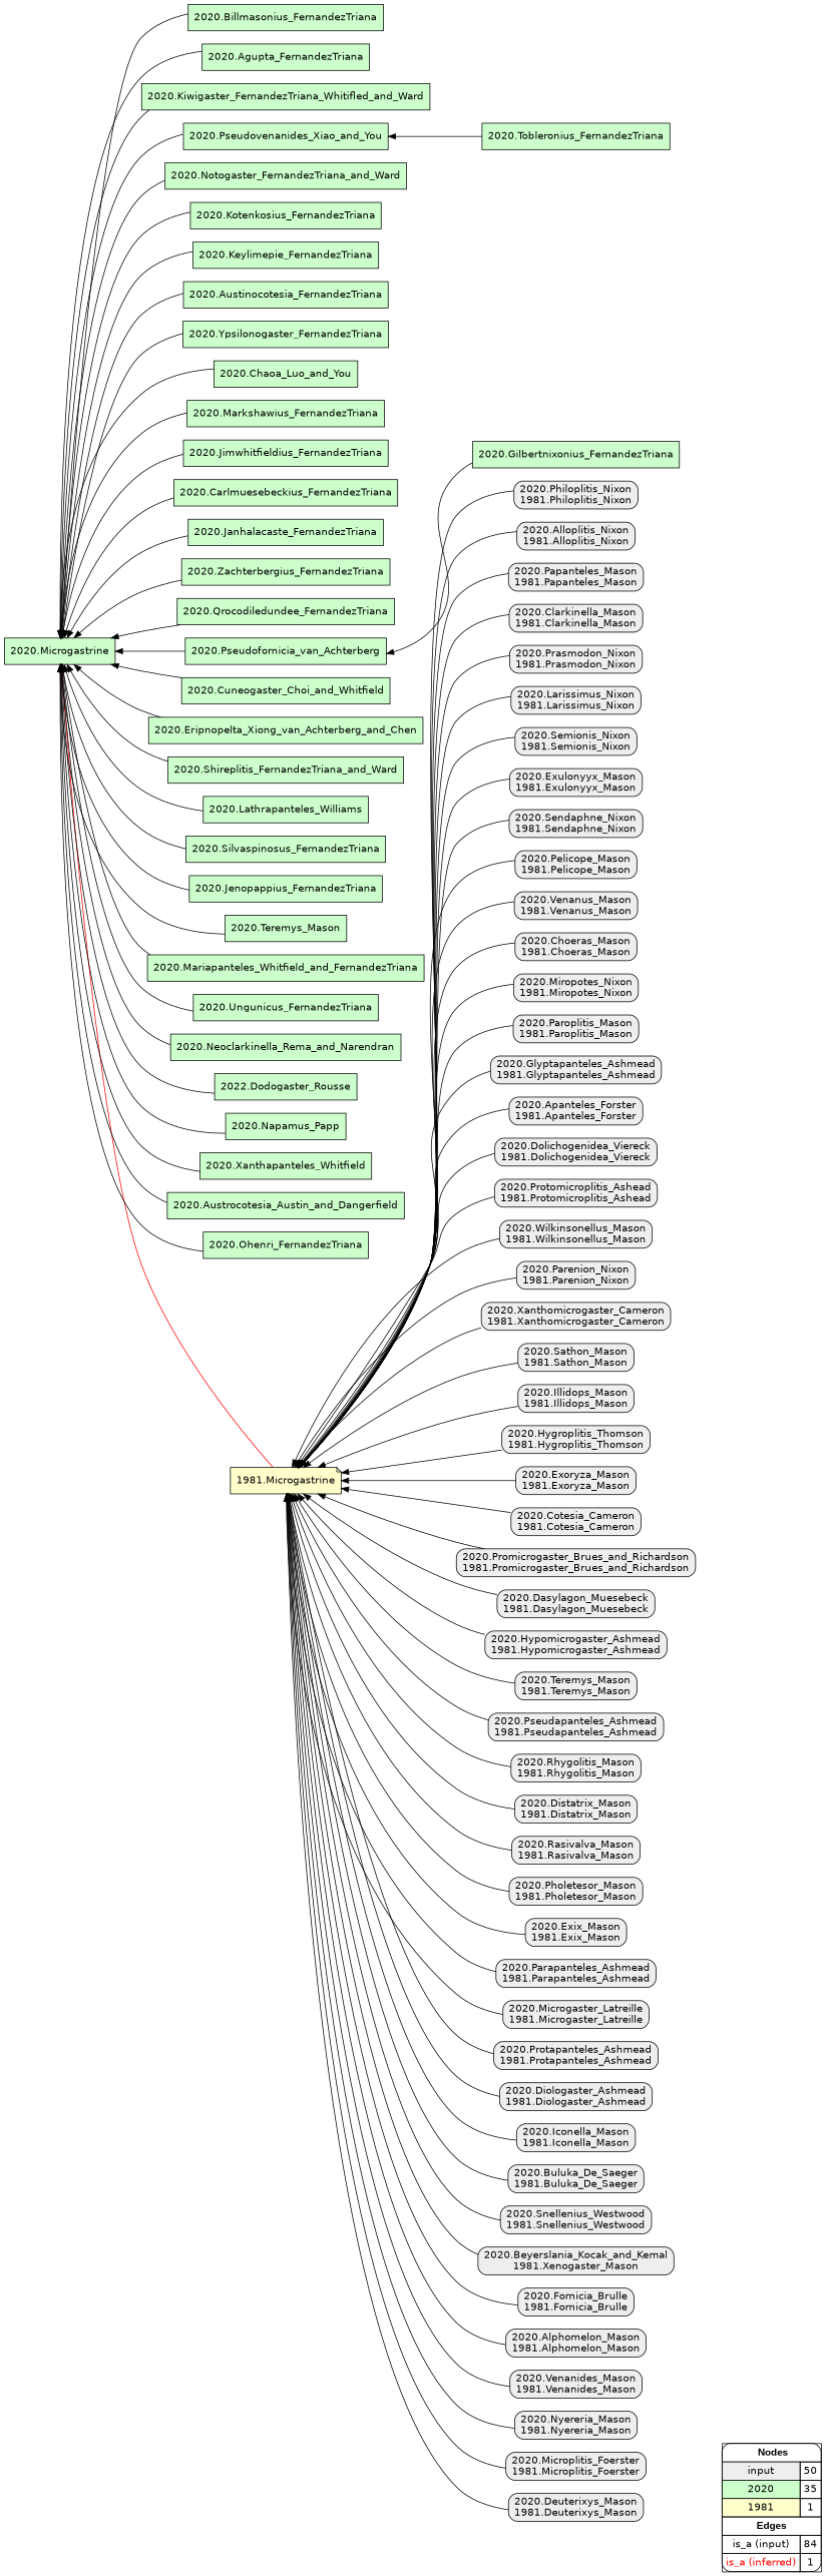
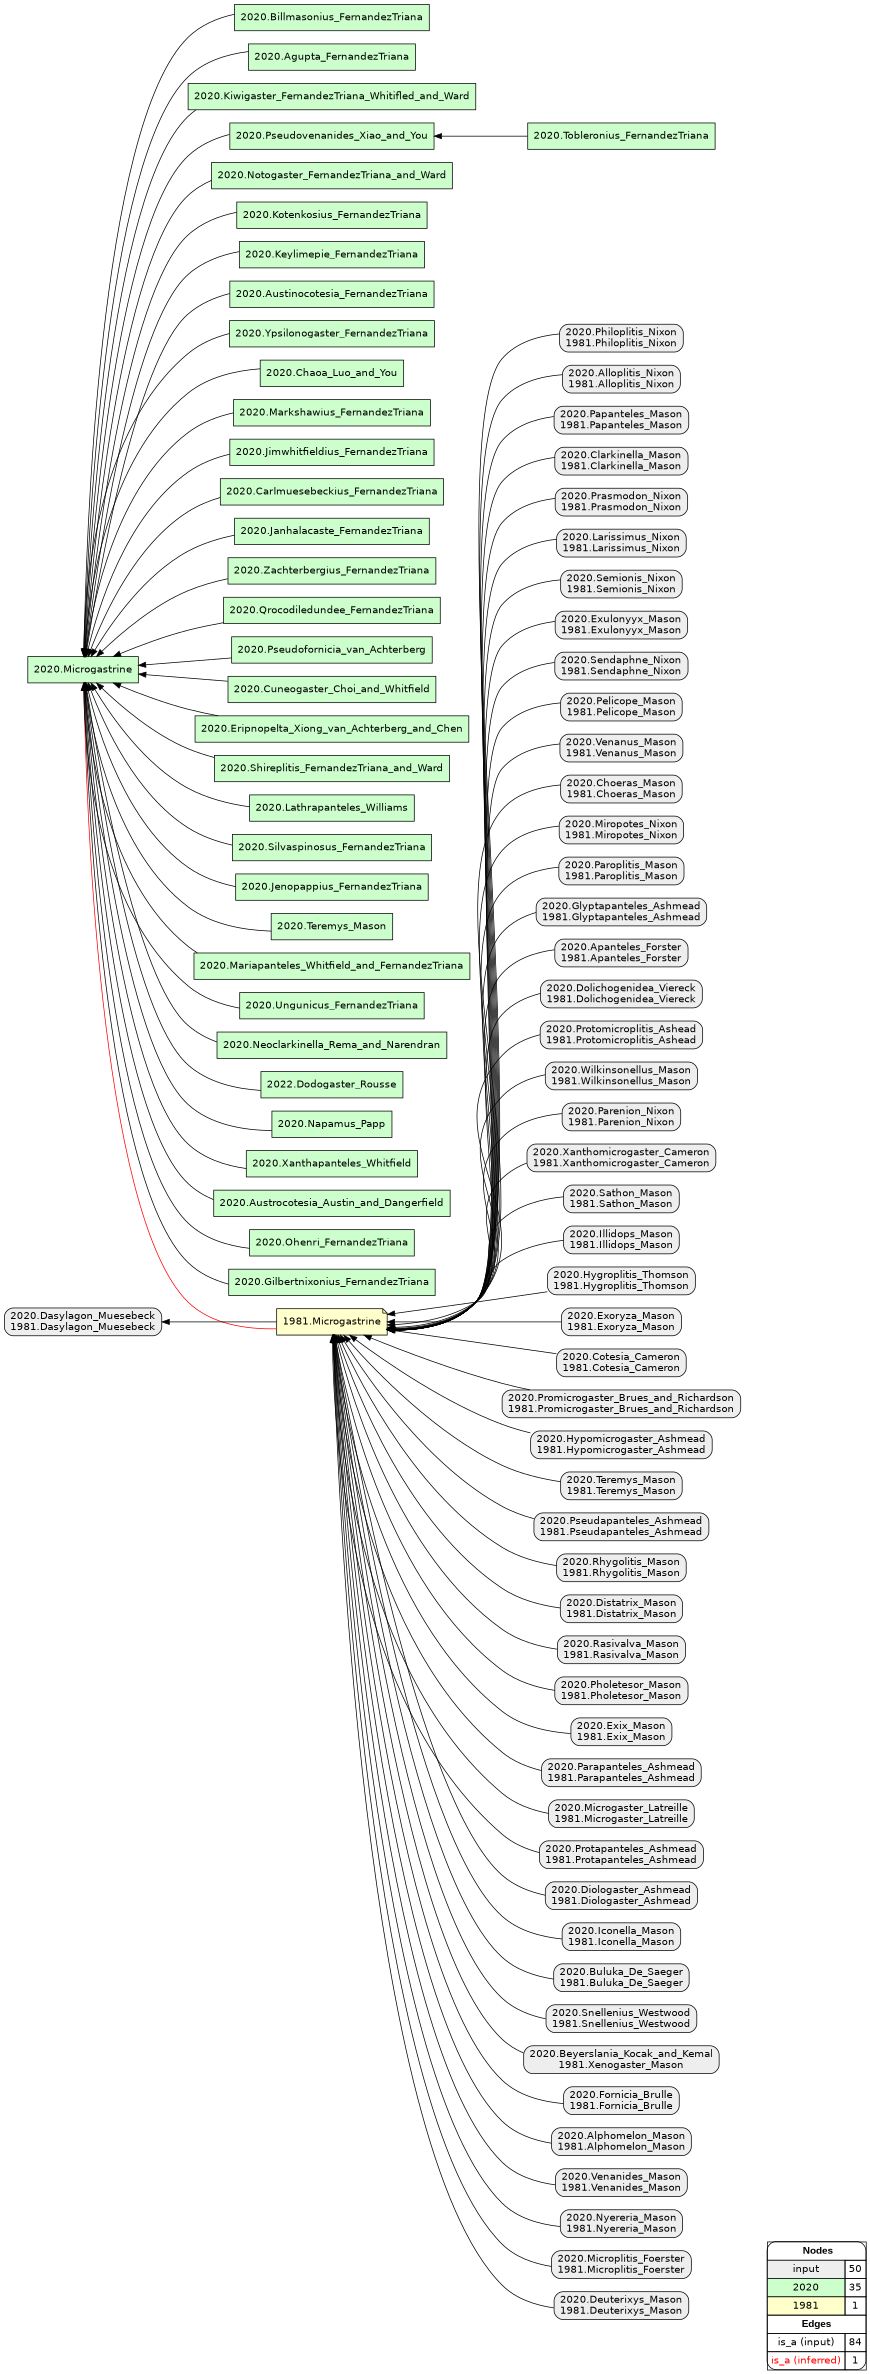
  digraph {
    rankdir=RL
    node [fillcolor="#EEEEEE" fontname=helvetica shape=box style="filled,rounded"]
    edge [arrowhead=normal color="#000000" constraint=true penwidth=1 style=solid]
    n1 [fillcolor=white label=<   <TABLE BORDER="0" CELLBORDER="1" CELLSPACING="0" CELLPADDING="4">  <TR> <TD COLSPAN="2"><font face="Arial Black"> Nodes</font></TD> </TR>  <TR>   <TD bgcolor="#EEEEEE" fontname="helvetica">input</TD>   <TD>50</TD>   </TR>  <TR>   <TD bgcolor="#CCFFCC" fontname="helvetica">2020</TD>   <TD>35</TD>   </TR>  <TR>   <TD bgcolor="#FFFFCC" fontname="helvetica">1981</TD>   <TD>1</TD>   </TR>  <TR> <TD COLSPAN="2"><font face = "Arial Black"> Edges </font></TD> </TR>  <TR>   <TD><font color ="#000000">is_a (input)</font></TD><TD>84</TD> </TR> <TR>   <TD><font color ="#FF0000">is_a (inferred)</font></TD><TD>1</TD> </TR> </TABLE>   > margin=0]
    "1981.Microgastrine" [fillcolor="#FFFFCC" shape=note style=filled]
    "2020.Microgastrine" [fillcolor="#CCFFCC" style=filled]
    "2020.Philoplitis_Nixon\n1981.Philoplitis_Nixon"
    "2020.Alloplitis_Nixon\n1981.Alloplitis_Nixon"
    "2020.Papanteles_Mason\n1981.Papanteles_Mason"
    "2020.Clarkinella_Mason\n1981.Clarkinella_Mason"
    "2020.Prasmodon_Nixon\n1981.Prasmodon_Nixon"
    "2020.Larissimus_Nixon\n1981.Larissimus_Nixon"
    "2020.Semionis_Nixon\n1981.Semionis_Nixon"
    "2020.Exulonyyx_Mason\n1981.Exulonyyx_Mason"
    "2020.Sendaphne_Nixon\n1981.Sendaphne_Nixon"
    "2020.Pelicope_Mason\n1981.Pelicope_Mason"
    "2020.Venanus_Mason\n1981.Venanus_Mason"
    "2020.Billmasonius_FernandezTriana" [fillcolor="#CCFFCC" style=filled]
    "2020.Agupta_FernandezTriana" [fillcolor="#CCFFCC" style=filled]
    "2020.Kiwigaster_FernandezTriana_Whitifled_and_Ward" [fillcolor="#CCFFCC" style=filled]
    "2020.Tobleronius_FernandezTriana" [fillcolor="#CCFFCC" style=filled]
    "2020.Pseudovenanides_Xiao_and_You" [fillcolor="#CCFFCC" style=filled]
    "2020.Notogaster_FernandezTriana_and_Ward" [fillcolor="#CCFFCC" style=filled]
    "2020.Kotenkosius_FernandezTriana" [fillcolor="#CCFFCC" style=filled]
    "2020.Keylimepie_FernandezTriana" [fillcolor="#CCFFCC" style=filled]
    "2020.Austinocotesia_FernandezTriana" [fillcolor="#CCFFCC" style=filled]
    "2020.Ypsilonogaster_FernandezTriana" [fillcolor="#CCFFCC" style=filled]
    "2020.Chaoa_Luo_and_You" [fillcolor="#CCFFCC" style=filled]
    "2020.Markshawius_FernandezTriana" [fillcolor="#CCFFCC" style=filled]
    "2020.Jimwhitfieldius_FernandezTriana" [fillcolor="#CCFFCC" style=filled]
    "2020.Carlmuesebeckius_FernandezTriana" [fillcolor="#CCFFCC" style=filled]
    "2020.Janhalacaste_FernandezTriana" [fillcolor="#CCFFCC" style=filled]
    "2020.Zachterbergius_FernandezTriana" [fillcolor="#CCFFCC" style=filled]
    "2020.Qrocodiledundee_FernandezTriana" [fillcolor="#CCFFCC" style=filled]
    "2020.Pseudofornicia_van_Achterberg" [fillcolor="#CCFFCC" style=filled]
    "2020.Cuneogaster_Choi_and_Whitfield" [fillcolor="#CCFFCC" style=filled]
    "2020.Eripnopelta_Xiong_van_Achterberg_and_Chen" [fillcolor="#CCFFCC" style=filled]
    "2020.Shireplitis_FernandezTriana_and_Ward" [fillcolor="#CCFFCC" style=filled]
    "2020.Lathrapanteles_Williams" [fillcolor="#CCFFCC" style=filled]
    "2020.Silvaspinosus_FernandezTriana" [fillcolor="#CCFFCC" style=filled]
    "2020.Jenopappius_FernandezTriana" [fillcolor="#CCFFCC" style=filled]
    "2020.Teremys_Mason" [fillcolor="#CCFFCC" style=filled]
    "2020.Mariapanteles_Whitfield_and_FernandezTriana" [fillcolor="#CCFFCC" style=filled]
    "2020.Ungunicus_FernandezTriana" [fillcolor="#CCFFCC" style=filled]
    "2020.Neoclarkinella_Rema_and_Narendran" [fillcolor="#CCFFCC" style=filled]
    n43 [fillcolor="#CCFFCC" label="2022.Dodogaster_Rousse" style=filled]
    "2020.Napamus_Papp" [fillcolor="#CCFFCC" style=filled]
    "2020.Xanthapanteles_Whitfield" [fillcolor="#CCFFCC" style=filled]
    "2020.Austrocotesia_Austin_and_Dangerfield" [fillcolor="#CCFFCC" style=filled]
    "2020.Ohenri_FernandezTriana" [fillcolor="#CCFFCC" style=filled]
    "2020.Gilbertnixonius_FernandezTriana" [fillcolor="#CCFFCC" style=filled]
    "2020.Choeras_Mason\n1981.Choeras_Mason"
    "2020.Miropotes_Nixon\n1981.Miropotes_Nixon"
    "2020.Paroplitis_Mason\n1981.Paroplitis_Mason"
    "2020.Glyptapanteles_Ashmead\n1981.Glyptapanteles_Ashmead"
    "2020.Apanteles_Forster\n1981.Apanteles_Forster"
    "2020.Dolichogenidea_Viereck\n1981.Dolichogenidea_Viereck"
    "2020.Protomicroplitis_Ashead\n1981.Protomicroplitis_Ashead"
    "2020.Wilkinsonellus_Mason\n1981.Wilkinsonellus_Mason"
    "2020.Parenion_Nixon\n1981.Parenion_Nixon"
    "2020.Xanthomicrogaster_Cameron\n1981.Xanthomicrogaster_Cameron"
    "2020.Sathon_Mason\n1981.Sathon_Mason"
    "2020.Illidops_Mason\n1981.Illidops_Mason"
    "2020.Hygroplitis_Thomson\n1981.Hygroplitis_Thomson"
    "2020.Exoryza_Mason\n1981.Exoryza_Mason"
    "2020.Cotesia_Cameron\n1981.Cotesia_Cameron"
    "2020.Promicrogaster_Brues_and_Richardson\n1981.Promicrogaster_Brues_and_Richardson"
    "2020.Dasylagon_Muesebeck\n1981.Dasylagon_Muesebeck"
    "2020.Hypomicrogaster_Ashmead\n1981.Hypomicrogaster_Ashmead"
    "2020.Teremys_Mason\n1981.Teremys_Mason"
    "2020.Pseudapanteles_Ashmead\n1981.Pseudapanteles_Ashmead"
    "2020.Rhygolitis_Mason\n1981.Rhygolitis_Mason"
    "2020.Distatrix_Mason\n1981.Distatrix_Mason"
    "2020.Rasivalva_Mason\n1981.Rasivalva_Mason"
    "2020.Pholetesor_Mason\n1981.Pholetesor_Mason"
    "2020.Exix_Mason\n1981.Exix_Mason"
    "2020.Parapanteles_Ashmead\n1981.Parapanteles_Ashmead"
    "2020.Microgaster_Latreille\n1981.Microgaster_Latreille"
    "2020.Protapanteles_Ashmead\n1981.Protapanteles_Ashmead"
    "2020.Diologaster_Ashmead\n1981.Diologaster_Ashmead"
    "2020.Iconella_Mason\n1981.Iconella_Mason"
    "2020.Buluka_De_Saeger\n1981.Buluka_De_Saeger"
    "2020.Snellenius_Westwood\n1981.Snellenius_Westwood"
    "2020.Beyerslania_Kocak_and_Kemal\n1981.Xenogaster_Mason"
    "2020.Fornicia_Brulle\n1981.Fornicia_Brulle"
    "2020.Alphomelon_Mason\n1981.Alphomelon_Mason"
    "2020.Venanides_Mason\n1981.Venanides_Mason"
    "2020.Nyereria_Mason\n1981.Nyereria_Mason"
    "2020.Microplitis_Foerster\n1981.Microplitis_Foerster"
    "2020.Deuterixys_Mason\n1981.Deuterixys_Mason"
    subgraph sub_1 {
      rank=source
      n1
    }
    "1981.Microgastrine" -> "2020.Microgastrine" [color="#FF0000"]
    "2020.Philoplitis_Nixon\n1981.Philoplitis_Nixon" -> "1981.Microgastrine"
    "2020.Alloplitis_Nixon\n1981.Alloplitis_Nixon" -> "1981.Microgastrine"
    "2020.Papanteles_Mason\n1981.Papanteles_Mason" -> "1981.Microgastrine"
    "2020.Clarkinella_Mason\n1981.Clarkinella_Mason" -> "1981.Microgastrine"
    "2020.Prasmodon_Nixon\n1981.Prasmodon_Nixon" -> "1981.Microgastrine"
    "2020.Larissimus_Nixon\n1981.Larissimus_Nixon" -> "1981.Microgastrine"
    "2020.Semionis_Nixon\n1981.Semionis_Nixon" -> "1981.Microgastrine"
    "2020.Exulonyyx_Mason\n1981.Exulonyyx_Mason" -> "1981.Microgastrine"
    "2020.Sendaphne_Nixon\n1981.Sendaphne_Nixon" -> "1981.Microgastrine"
    "2020.Pelicope_Mason\n1981.Pelicope_Mason" -> "1981.Microgastrine"
    "2020.Venanus_Mason\n1981.Venanus_Mason" -> "1981.Microgastrine"
    "2020.Billmasonius_FernandezTriana" -> "2020.Microgastrine"
    "2020.Agupta_FernandezTriana" -> "2020.Microgastrine"
    "2020.Kiwigaster_FernandezTriana_Whitifled_and_Ward" -> "2020.Microgastrine"
    "2020.Tobleronius_FernandezTriana" -> "2020.Pseudovenanides_Xiao_and_You"
    "2020.Pseudovenanides_Xiao_and_You" -> "2020.Microgastrine"
    "2020.Notogaster_FernandezTriana_and_Ward" -> "2020.Microgastrine"
    "2020.Kotenkosius_FernandezTriana" -> "2020.Microgastrine"
    "2020.Keylimepie_FernandezTriana" -> "2020.Microgastrine"
    "2020.Austinocotesia_FernandezTriana" -> "2020.Microgastrine"
    "2020.Ypsilonogaster_FernandezTriana" -> "2020.Microgastrine"
    "2020.Chaoa_Luo_and_You" -> "2020.Microgastrine"
    "2020.Markshawius_FernandezTriana" -> "2020.Microgastrine"
    "2020.Jimwhitfieldius_FernandezTriana" -> "2020.Microgastrine"
    "2020.Carlmuesebeckius_FernandezTriana" -> "2020.Microgastrine"
    "2020.Janhalacaste_FernandezTriana" -> "2020.Microgastrine"
    "2020.Zachterbergius_FernandezTriana" -> "2020.Microgastrine"
    "2020.Qrocodiledundee_FernandezTriana" -> "2020.Microgastrine"
    "2020.Pseudofornicia_van_Achterberg" -> "2020.Microgastrine"
    "2020.Cuneogaster_Choi_and_Whitfield" -> "2020.Microgastrine"
    "2020.Eripnopelta_Xiong_van_Achterberg_and_Chen" -> "2020.Microgastrine"
    "2020.Shireplitis_FernandezTriana_and_Ward" -> "2020.Microgastrine"
    "2020.Lathrapanteles_Williams" -> "2020.Microgastrine"
    "2020.Silvaspinosus_FernandezTriana" -> "2020.Microgastrine"
    "2020.Jenopappius_FernandezTriana" -> "2020.Microgastrine"
    "2020.Teremys_Mason" -> "2020.Microgastrine"
    "2020.Mariapanteles_Whitfield_and_FernandezTriana" -> "2020.Microgastrine"
    "2020.Ungunicus_FernandezTriana" -> "2020.Microgastrine"
    "2020.Neoclarkinella_Rema_and_Narendran" -> "2020.Microgastrine"
    n43 -> "2020.Microgastrine"
    "2020.Napamus_Papp" -> "2020.Microgastrine"
    "2020.Xanthapanteles_Whitfield" -> "2020.Microgastrine"
    "2020.Austrocotesia_Austin_and_Dangerfield" -> "2020.Microgastrine"
    "2020.Ohenri_FernandezTriana" -> "2020.Microgastrine"
-   "2020.Gilbertnixonius_FernandezTriana" -> "2020.Pseudofornicia_van_Achterberg"
+   "2020.Gilbertnixonius_FernandezTriana" -> "2020.Microgastrine"
    "2020.Choeras_Mason\n1981.Choeras_Mason" -> "1981.Microgastrine"
    "2020.Miropotes_Nixon\n1981.Miropotes_Nixon" -> "1981.Microgastrine"
    "2020.Paroplitis_Mason\n1981.Paroplitis_Mason" -> "1981.Microgastrine"
    "2020.Glyptapanteles_Ashmead\n1981.Glyptapanteles_Ashmead" -> "1981.Microgastrine"
    "2020.Apanteles_Forster\n1981.Apanteles_Forster" -> "1981.Microgastrine"
    "2020.Dolichogenidea_Viereck\n1981.Dolichogenidea_Viereck" -> "1981.Microgastrine"
    "2020.Protomicroplitis_Ashead\n1981.Protomicroplitis_Ashead" -> "1981.Microgastrine"
    "2020.Wilkinsonellus_Mason\n1981.Wilkinsonellus_Mason" -> "1981.Microgastrine"
    "2020.Parenion_Nixon\n1981.Parenion_Nixon" -> "1981.Microgastrine"
    "2020.Xanthomicrogaster_Cameron\n1981.Xanthomicrogaster_Cameron" -> "1981.Microgastrine"
    "2020.Sathon_Mason\n1981.Sathon_Mason" -> "1981.Microgastrine"
    "2020.Illidops_Mason\n1981.Illidops_Mason" -> "1981.Microgastrine"
    "2020.Hygroplitis_Thomson\n1981.Hygroplitis_Thomson" -> "1981.Microgastrine"
    "2020.Exoryza_Mason\n1981.Exoryza_Mason" -> "1981.Microgastrine"
    "2020.Cotesia_Cameron\n1981.Cotesia_Cameron" -> "1981.Microgastrine"
    "2020.Promicrogaster_Brues_and_Richardson\n1981.Promicrogaster_Brues_and_Richardson" -> "1981.Microgastrine"
-   "2020.Dasylagon_Muesebeck\n1981.Dasylagon_Muesebeck" -> "1981.Microgastrine"
+   "1981.Microgastrine" -> "2020.Dasylagon_Muesebeck\n1981.Dasylagon_Muesebeck"
    "2020.Hypomicrogaster_Ashmead\n1981.Hypomicrogaster_Ashmead" -> "1981.Microgastrine"
    "2020.Teremys_Mason\n1981.Teremys_Mason" -> "1981.Microgastrine"
    "2020.Pseudapanteles_Ashmead\n1981.Pseudapanteles_Ashmead" -> "1981.Microgastrine"
    "2020.Rhygolitis_Mason\n1981.Rhygolitis_Mason" -> "1981.Microgastrine"
    "2020.Distatrix_Mason\n1981.Distatrix_Mason" -> "1981.Microgastrine"
    "2020.Rasivalva_Mason\n1981.Rasivalva_Mason" -> "1981.Microgastrine"
    "2020.Pholetesor_Mason\n1981.Pholetesor_Mason" -> "1981.Microgastrine"
    "2020.Exix_Mason\n1981.Exix_Mason" -> "1981.Microgastrine"
    "2020.Parapanteles_Ashmead\n1981.Parapanteles_Ashmead" -> "1981.Microgastrine"
    "2020.Microgaster_Latreille\n1981.Microgaster_Latreille" -> "1981.Microgastrine"
    "2020.Protapanteles_Ashmead\n1981.Protapanteles_Ashmead" -> "1981.Microgastrine"
    "2020.Diologaster_Ashmead\n1981.Diologaster_Ashmead" -> "1981.Microgastrine"
    "2020.Iconella_Mason\n1981.Iconella_Mason" -> "1981.Microgastrine"
    "2020.Buluka_De_Saeger\n1981.Buluka_De_Saeger" -> "1981.Microgastrine"
    "2020.Snellenius_Westwood\n1981.Snellenius_Westwood" -> "1981.Microgastrine"
    "2020.Beyerslania_Kocak_and_Kemal\n1981.Xenogaster_Mason" -> "1981.Microgastrine"
    "2020.Fornicia_Brulle\n1981.Fornicia_Brulle" -> "1981.Microgastrine"
    "2020.Alphomelon_Mason\n1981.Alphomelon_Mason" -> "1981.Microgastrine"
    "2020.Venanides_Mason\n1981.Venanides_Mason" -> "1981.Microgastrine"
    "2020.Nyereria_Mason\n1981.Nyereria_Mason" -> "1981.Microgastrine"
    "2020.Microplitis_Foerster\n1981.Microplitis_Foerster" -> "1981.Microgastrine"
    "2020.Deuterixys_Mason\n1981.Deuterixys_Mason" -> "1981.Microgastrine"
  }
